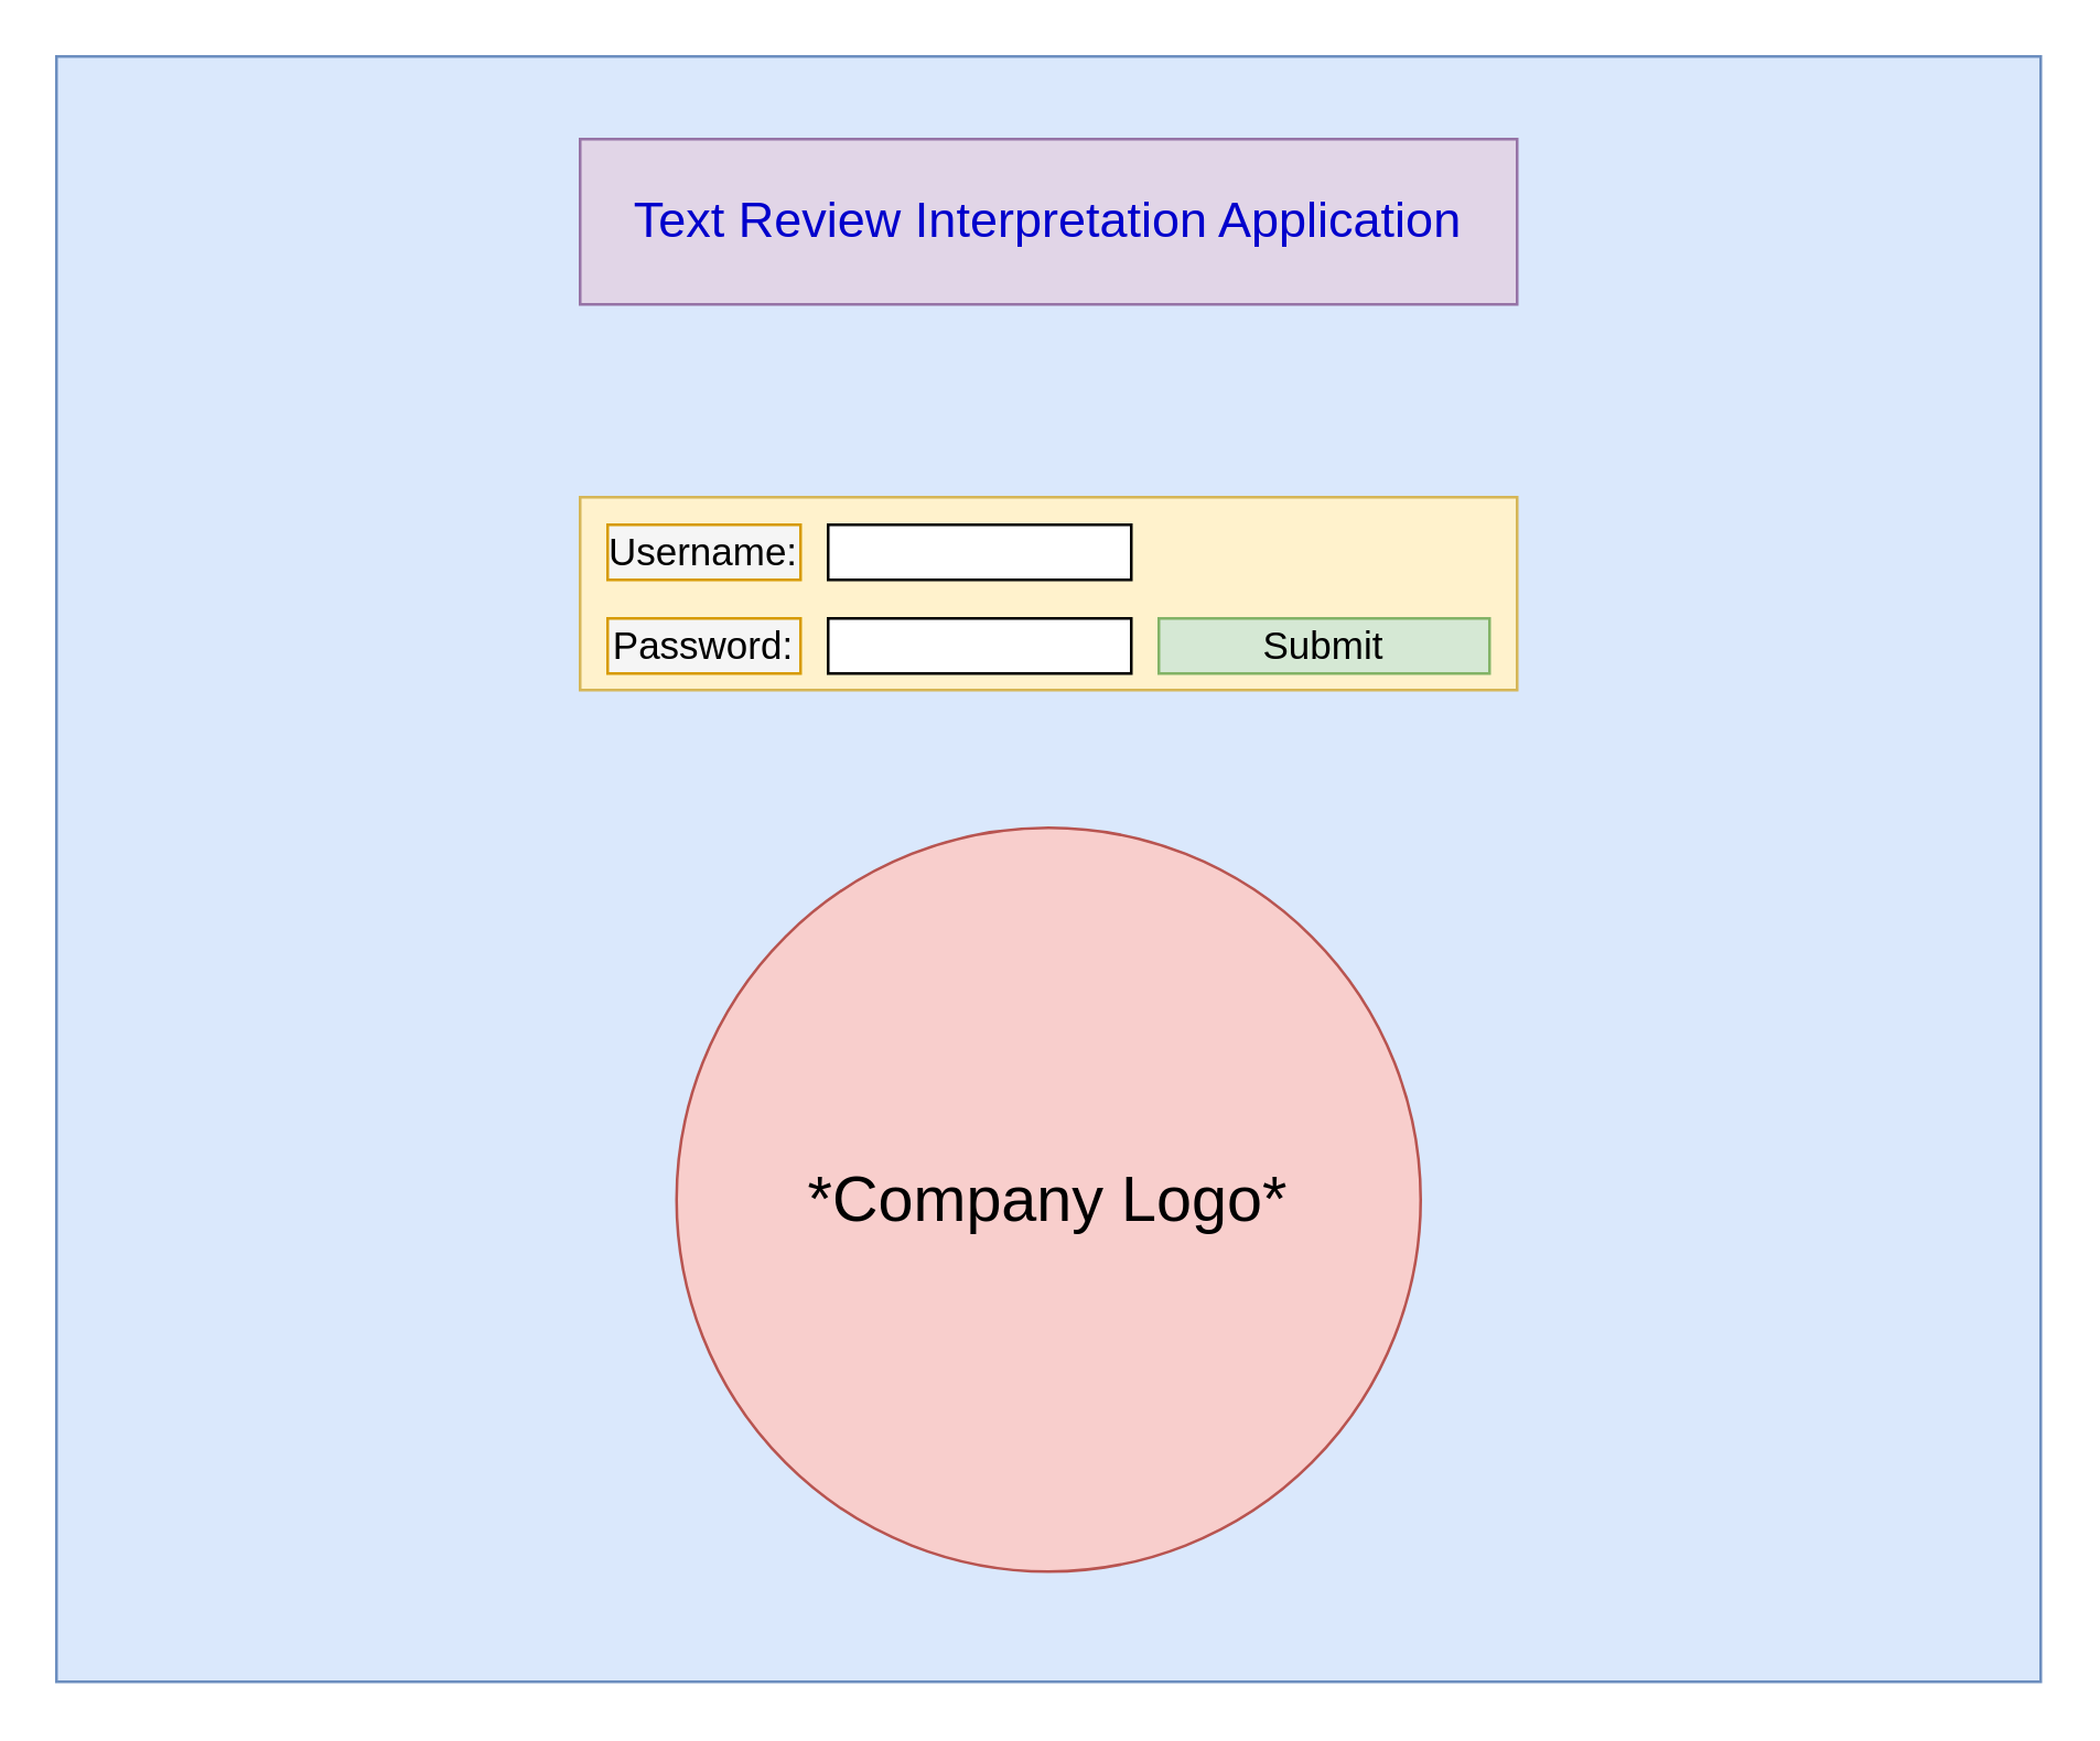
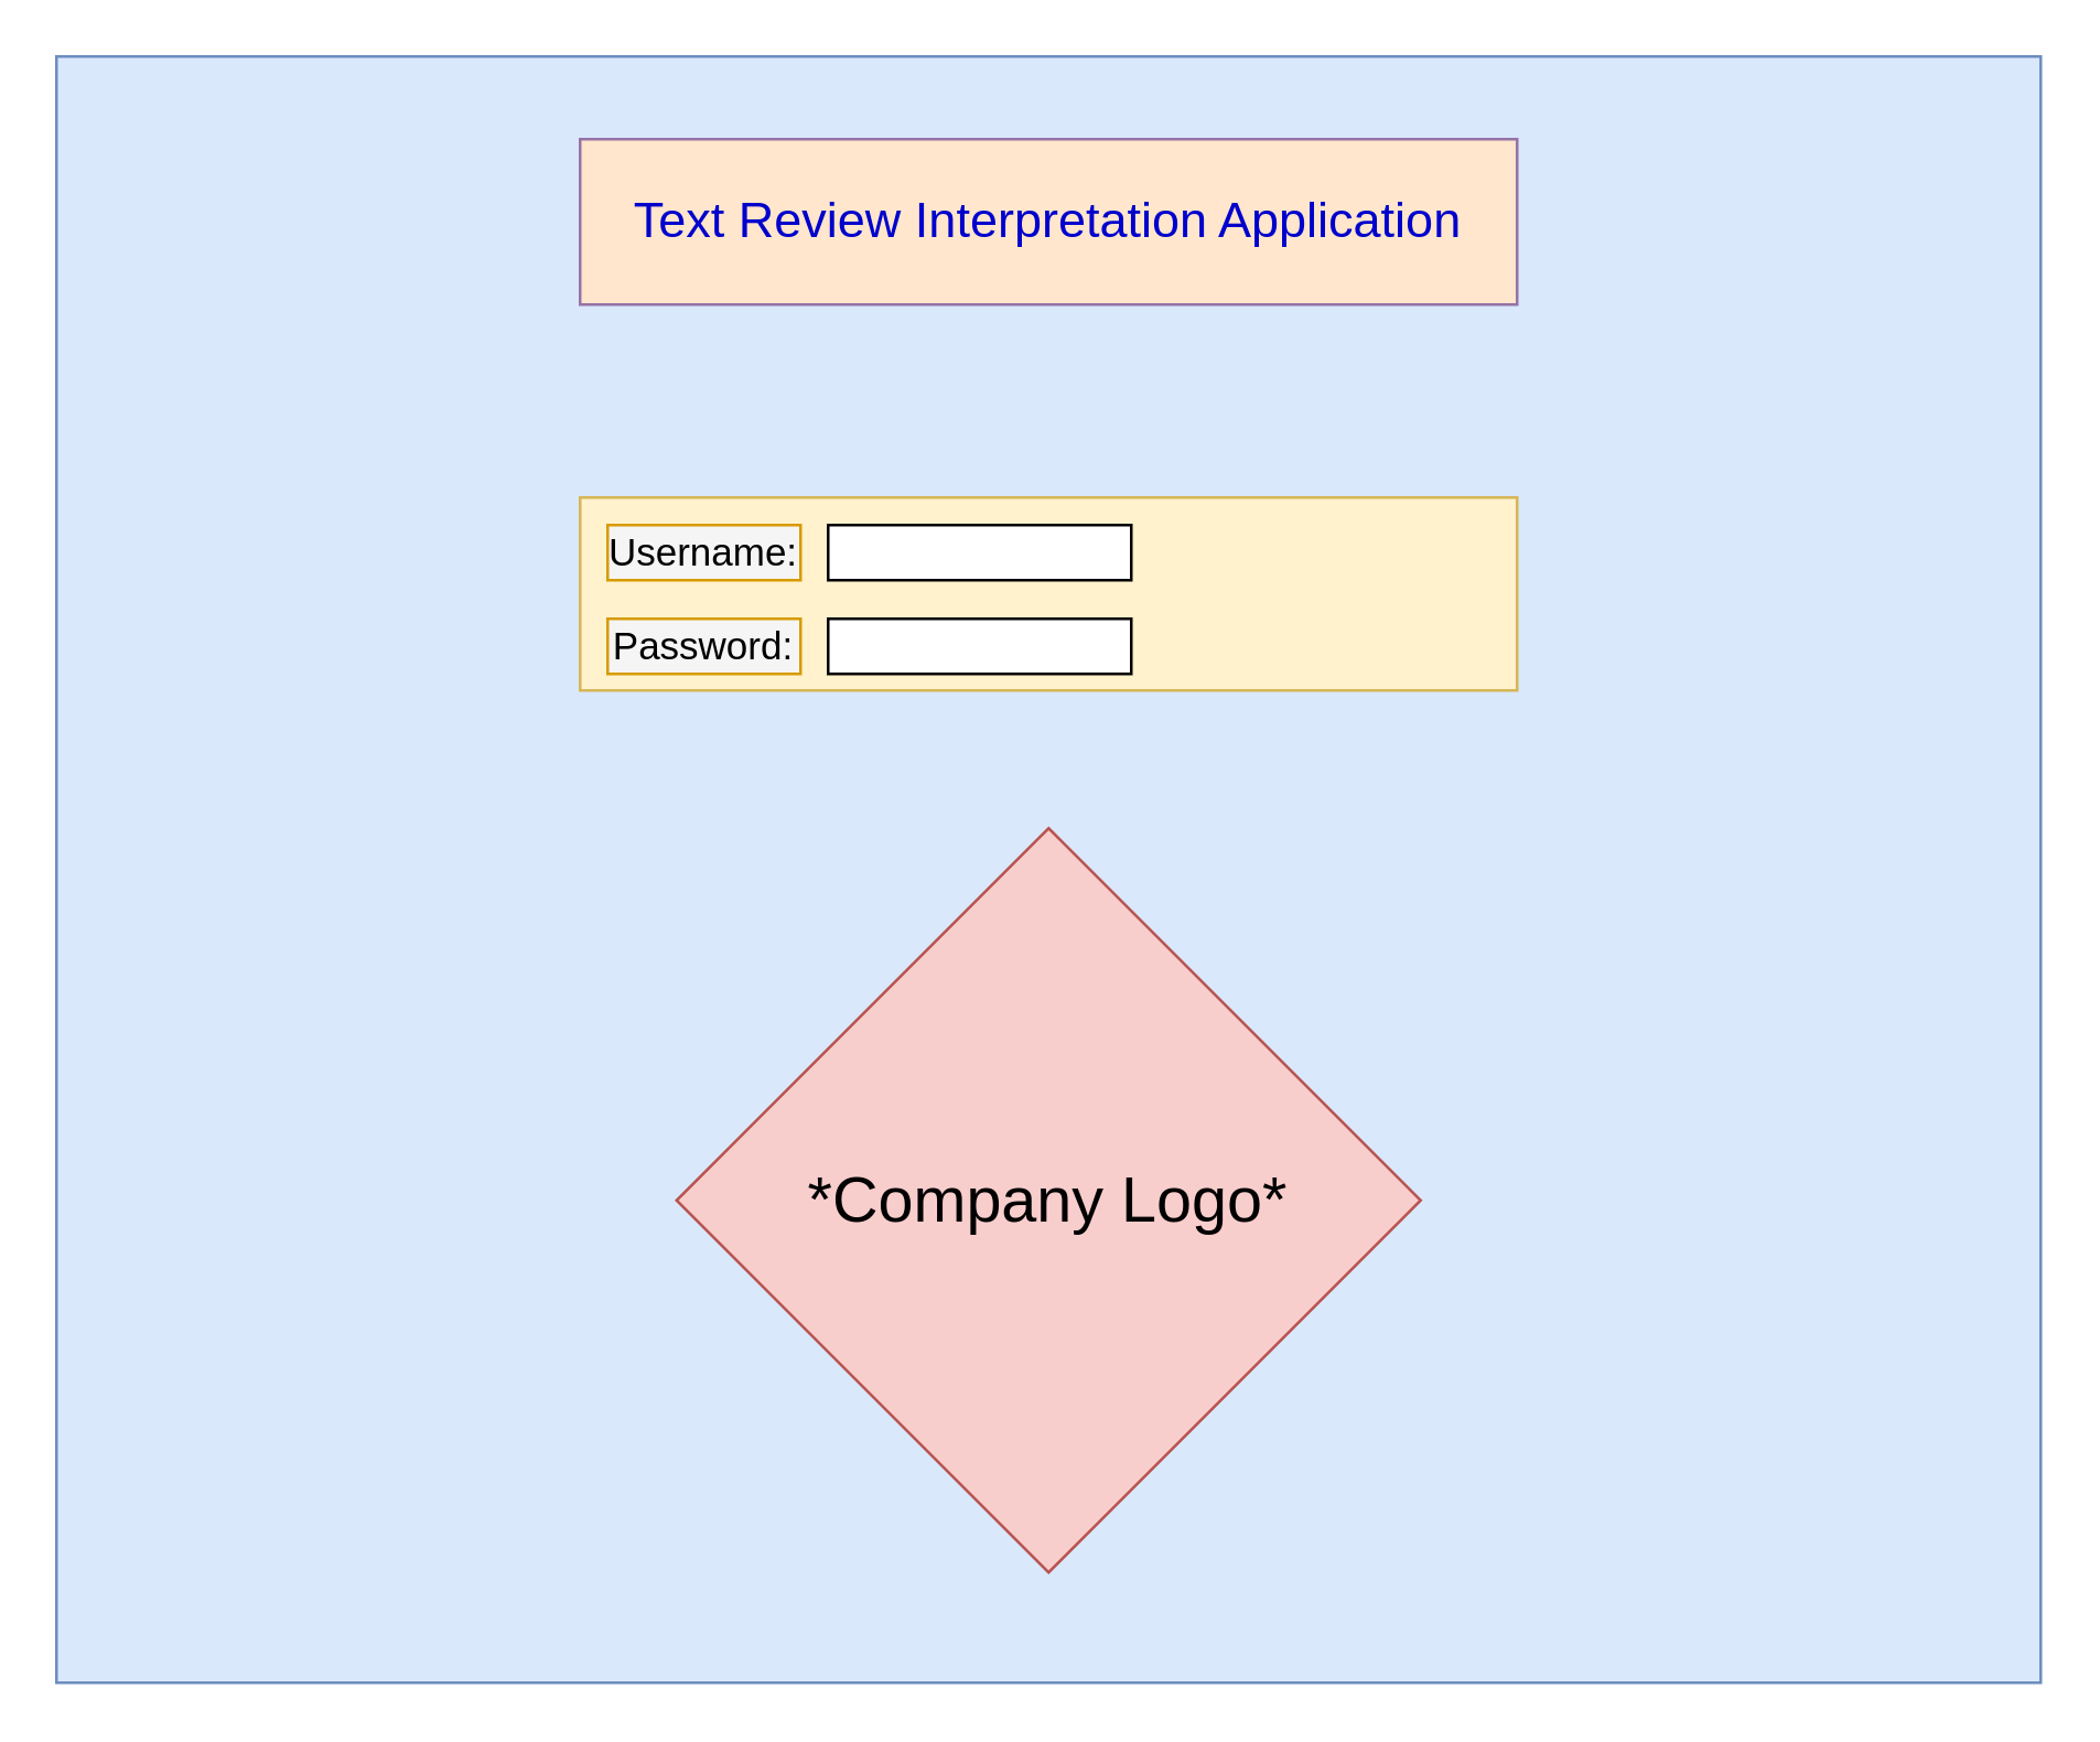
  <mxCell id="0" />
  <mxCell id="1" parent="0" />
  <mxCell id="2" value="" style="rounded=0;whiteSpace=wrap;html=1;fillColor=#dae8fc;strokeColor=#6c8ebf;" vertex="1" parent="1"><mxGeometry x="20" y="20" width="720" height="590" as="geometry" /></mxCell>
- <mxCell id="3" value="&lt;font style=&quot;font-size: 18px&quot; color=&quot;#0000cc&quot;&gt;Text Review Interpretation Application&lt;/font&gt;" style="rounded=0;whiteSpace=wrap;html=1;fillColor=#e1d5e7;strokeColor=#9673a6;" vertex="1" parent="1"><mxGeometry x="210" y="50" width="340" height="60" as="geometry" /></mxCell>
+ <mxCell id="3" value="&lt;font style=&quot;font-size: 18px&quot; color=&quot;#0000cc&quot;&gt;Text Review Interpretation Application&lt;/font&gt;" style="rounded=0;whiteSpace=wrap;html=1;fillColor=#ffe6cc;strokeColor=#9673a6;" vertex="1" parent="1"><mxGeometry x="210" y="50" width="340" height="60" as="geometry" /></mxCell>
  <mxCell id="4" value="" style="rounded=0;whiteSpace=wrap;html=1;align=left;fillColor=#fff2cc;strokeColor=#d6b656;" vertex="1" parent="1"><mxGeometry x="210" y="180" width="340" height="70" as="geometry" /></mxCell>
  <mxCell id="5" value="&lt;font style=&quot;font-size: 14px&quot;&gt;Username:&lt;/font&gt;" style="rounded=0;whiteSpace=wrap;html=1;fillColor=#f5f5f5;strokeColor=#d79b00;" vertex="1" parent="1"><mxGeometry x="220" y="190" width="70" height="20" as="geometry" /></mxCell>
- <mxCell id="6" value="&lt;font style=&quot;font-size: 23px&quot;&gt;*Company Logo*&lt;/font&gt;" style="ellipse;whiteSpace=wrap;html=1;aspect=fixed;fillColor=#f8cecc;strokeColor=#b85450;" vertex="1" parent="1"><mxGeometry x="245" y="300" width="270" height="270" as="geometry" /></mxCell>
+ <mxCell id="6" value="&lt;font style=&quot;font-size: 23px&quot;&gt;*Company Logo*&lt;/font&gt;" style="rhombus;whiteSpace=wrap;html=1;aspect=fixed;fillColor=#f8cecc;strokeColor=#b85450;" vertex="1" parent="1"><mxGeometry x="245" y="300" width="270" height="270" as="geometry" /></mxCell>
  <mxCell id="7" value="" style="rounded=0;whiteSpace=wrap;html=1;" vertex="1" parent="1"><mxGeometry x="300" y="190" width="110" height="20" as="geometry" /></mxCell>
- <mxCell id="8" value="&lt;font style=&quot;font-size: 14px&quot;&gt;Submit&lt;/font&gt;" style="rounded=0;whiteSpace=wrap;html=1;fillColor=#d5e8d4;strokeColor=#82b366;" vertex="1" parent="1"><mxGeometry x="420" y="224" width="120" height="20" as="geometry" /></mxCell>
  <mxCell id="9" value="&lt;font style=&quot;font-size: 14px&quot;&gt;Password:&lt;/font&gt;" style="rounded=0;whiteSpace=wrap;html=1;fillColor=#f5f5f5;strokeColor=#d79b00;" vertex="1" parent="1"><mxGeometry x="220" y="224" width="70" height="20" as="geometry" /></mxCell>
  <mxCell id="10" value="" style="rounded=0;whiteSpace=wrap;html=1;" vertex="1" parent="1"><mxGeometry x="300" y="224" width="110" height="20" as="geometry" /></mxCell>
